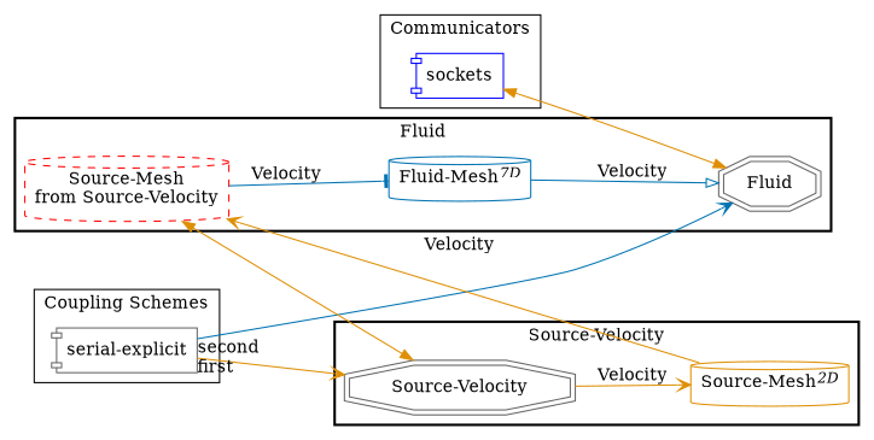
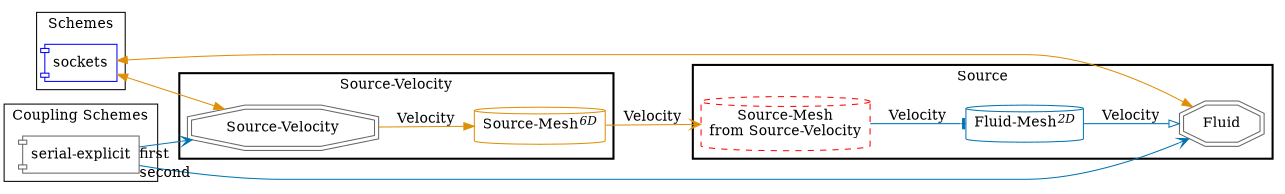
  digraph {
    compound=True
    rankdir=LR
    splines=true
    node [color=gray40 shape=cylinder]
    edge [color="#DE8F05" arrowhead=vee]
    n1 [color=blue label=sockets shape=component]
    n2 [label="serial-explicit" shape=component]
    Fluid [shape=doubleoctagon]
-   n4 [color="#0173B2" label=<Fluid-Mesh<SUP><I>7D</I></SUP>>]
+   n4 [color="#0173B2" label=<Fluid-Mesh<SUP><I>2D</I></SUP>>]
    n5 [color=red label="Source-Mesh\nfrom Source-Velocity" style=dashed]
    "Source-Velocity" [shape=doubleoctagon]
-   n7 [color="#DE8F05" label=<Source-Mesh<SUP><I>2D</I></SUP>>]
+   n7 [color="#DE8F05" label=<Source-Mesh<SUP><I>6D</I></SUP>>]
    subgraph cluster_1 {
-     label=Communicators
+     label=Schemes
      n1
    }
    subgraph cluster_2 {
      label="Coupling Schemes"
      n2
    }
    subgraph cluster_3 {
-     label=Fluid
+     label=Source
      style=bold
      Fluid
      n4
      n5
    }
    subgraph cluster_4 {
      label="Source-Velocity"
      style=bold
      "Source-Velocity"
      n7
    }
    n1 -> Fluid [dir=both arrowhead=""]
-   n5 -> "Source-Velocity" [dir=both arrowhead=""]
+   n1 -> "Source-Velocity" [dir=both arrowhead=""]
    n2 -> Fluid [color="#0173B2" taillabel=second]
-   n2 -> "Source-Velocity" [taillabel=first]
+   n2 -> "Source-Velocity" [color="#0173B2" taillabel=first]
    n4 -> Fluid [arrowhead=onormal color="#0173B2" label=Velocity]
    n5 -> n4 [arrowhead=tee color="#0173B2" label=Velocity]
-   "Source-Velocity" -> n7 [label=Velocity]
+   "Source-Velocity" -> n7 [arrowhead=normal label=Velocity]
    n7 -> n5 [label=Velocity]
  }
